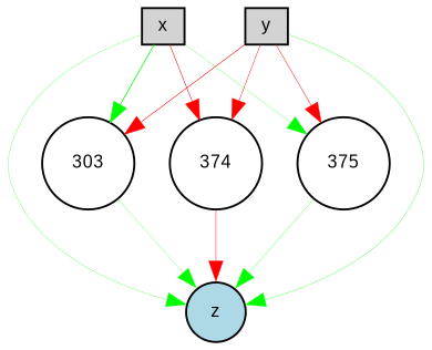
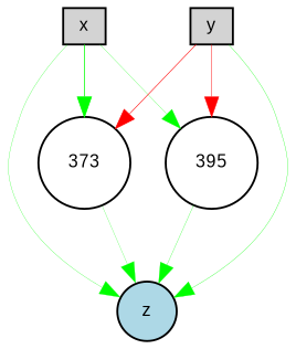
  digraph {
    fontname="Liberation Sans"
    node [fillcolor=white fontname="Liberation Sans" fontsize=9 shape=circle style=filled]
    edge [color=green fontname="Liberation Sans" style=solid]
    x [fillcolor=lightgray height=0.2 shape=box width=0.2]
    z [fillcolor=lightblue height=0.2 width=0.2]
-   373 [height=0.2 width=0.2 label=303]
-   374 [height=0.2 width=0.2]
-   375 [height=0.2 width=0.2]
+   373 [height=0.2 width=0.2]
+   375 [height=0.2 width=0.2 label=395]
    y [fillcolor=lightgray height=0.2 shape=box width=0.2]
    x -> z [penwidth=0.13454943567293293]
    x -> 373 [penwidth=0.3968506533763716]
-   x -> 374 [color=red penwidth=0.2886257224310673]
    x -> 375 [penwidth=0.12428834435525903]
    373 -> z [penwidth=0.11725349476656088]
-   374 -> z [color=red penwidth=0.2340230279743144]
    375 -> z [penwidth=0.14115189848481835]
    y -> z [penwidth=0.16081555275647946]
    y -> 373 [color=red penwidth=0.30043762298050464]
-   y -> 374 [color=red penwidth=0.2340652093599764]
    y -> 375 [color=red penwidth=0.24019408063832512]
  }
